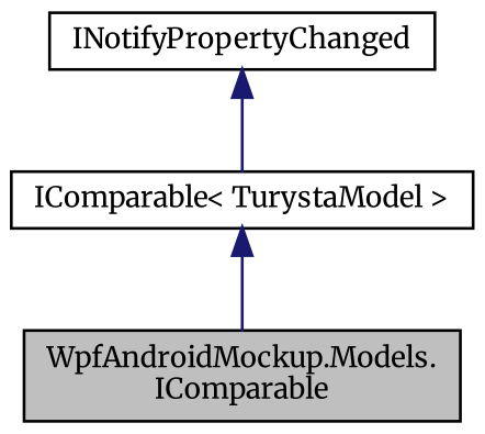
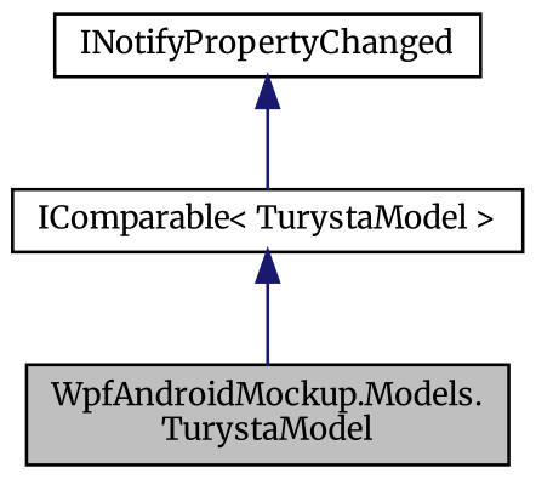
  digraph {
    fontname=Merriweather
    node [color=black fillcolor=white fontname=Merriweather fontsize=10 shape=record style=filled]
    edge [color=midnightblue dir=back fontname=Merriweather fontsize=10 labelfontname=Helvetica labelfontsize=10 style=solid]
-   n1 [fillcolor=grey75 fontcolor=black height=0.2 label="WpfAndroidMockup.Models.\lIComparable" width=0.4]
+   n1 [fillcolor=grey75 fontcolor=black height=0.2 label="WpfAndroidMockup.Models.\lTurystaModel" width=0.4]
    n2 [height=0.2 label=INotifyPropertyChanged width=0.4]
    n3 [height=0.2 label="IComparable\< TurystaModel \>" width=0.4]
    n2 -> n3
    n3 -> n1
  }
